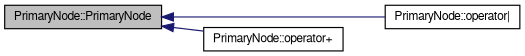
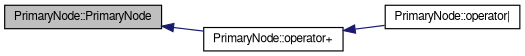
  digraph {
    rankdir=LR
    node [color=black fillcolor=white fontname=FreeSans fontsize=10 shape=record style=filled]
    edge [color=midnightblue dir=back fontname=FreeSans fontsize=10 labelfontname=FreeSans labelfontsize=10 style=solid]
    n1 [fillcolor=grey75 fontcolor=black height=0.2 label="PrimaryNode::PrimaryNode" width=0.4]
    n2 [height=0.2 label="PrimaryNode::operator\|" width=0.4]
    n3 [height=0.2 label="PrimaryNode::operator+" width=0.4]
-   n1 -> n2
+   n3 -> n2
    n1 -> n3
  }
